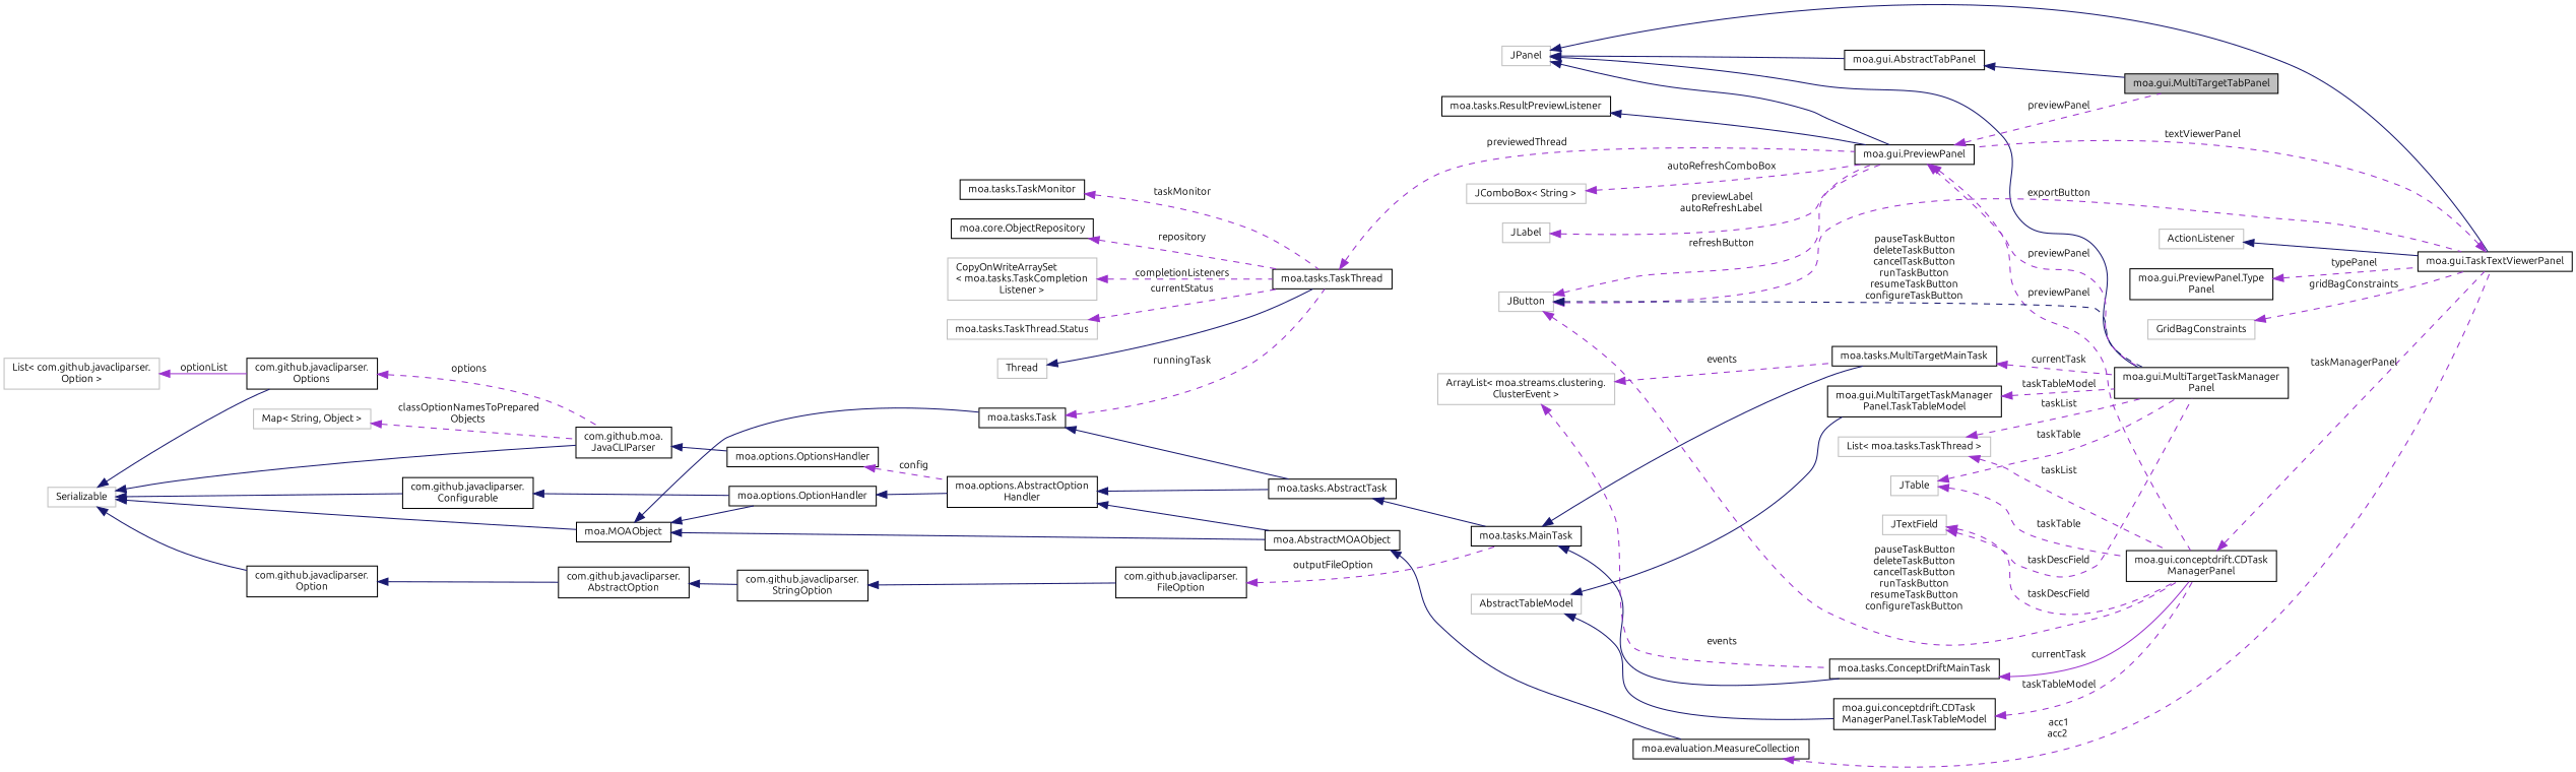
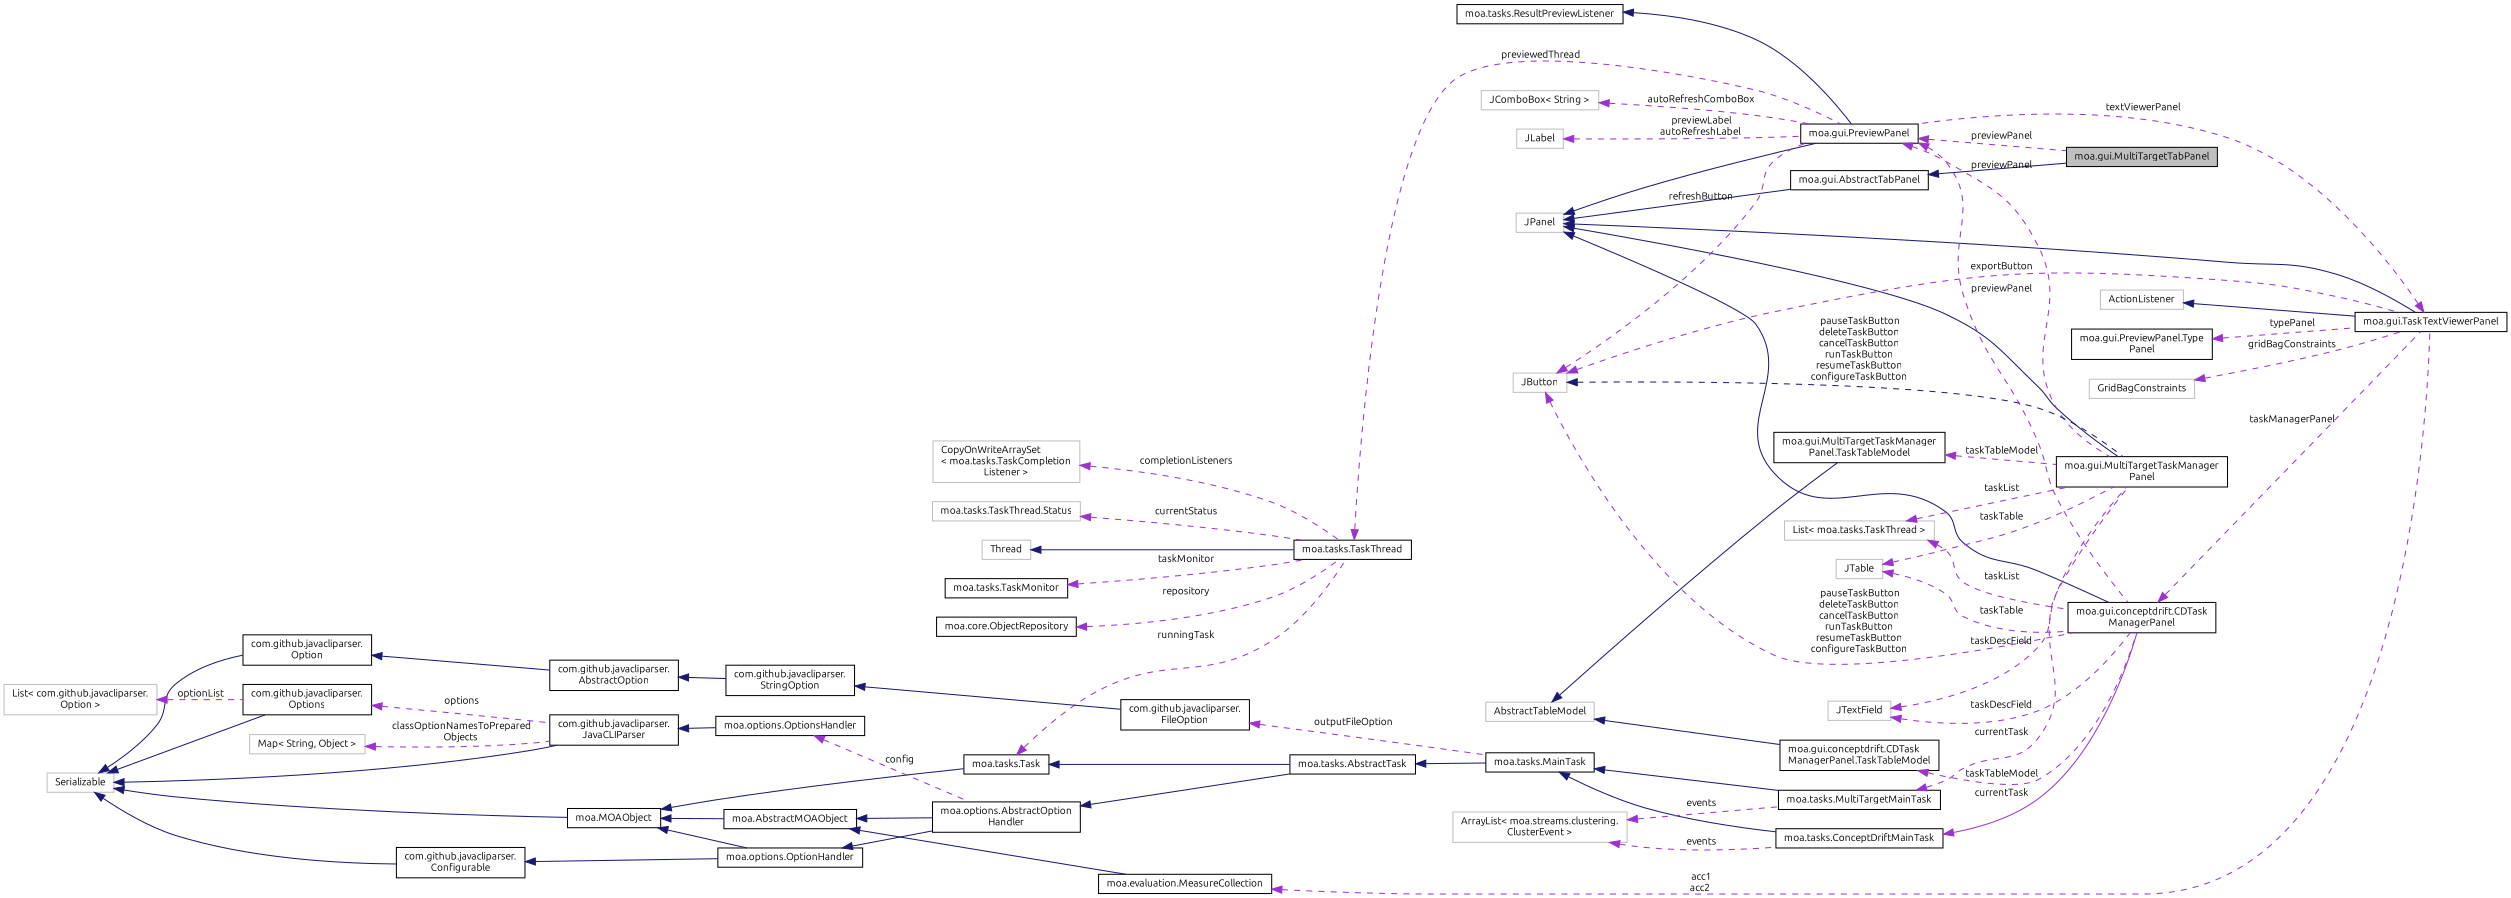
  digraph {
    fontname=Ubuntu
    rankdir=LR
    node [color=black fillcolor=white fontname=Ubuntu fontsize=10 shape=record style=filled]
    edge [color=darkorchid3 dir=back fontname=Ubuntu fontsize=10 labelfontname=Helvetica labelfontsize=10 style=dashed]
    n1 [fillcolor=grey75 fontcolor=black height=0.2 label="moa.gui.MultiTargetTabPanel" width=0.4]
    n2 [height=0.2 label="moa.gui.AbstractTabPanel" width=0.4]
    n3 [color=grey75 height=0.2 label=JPanel width=0.4]
    n4 [height=0.2 label="moa.gui.PreviewPanel" width=0.4]
    n5 [height=0.2 label="moa.gui.TaskTextViewerPanel" width=0.4]
    n6 [height=0.2 label="moa.gui.conceptdrift.CDTask\lManagerPanel" width=0.4]
    n7 [height=0.2 label="moa.gui.MultiTargetTaskManager\lPanel" width=0.4]
    n8 [height=0.2 label="moa.tasks.ResultPreviewListener" width=0.4]
    n9 [color=grey75 height=0.2 label=ActionListener width=0.4]
    n10 [height=0.2 label="moa.gui.PreviewPanel.Type\lPanel" width=0.4]
    n11 [color=grey75 height=0.2 label=GridBagConstraints width=0.4]
    n12 [color=grey75 height=0.2 label=JButton width=0.4]
    n13 [height=0.2 label="moa.tasks.ConceptDriftMainTask" width=0.4]
    n14 [height=0.2 label="moa.tasks.MainTask" width=0.4]
    n15 [height=0.2 label="moa.tasks.MultiTargetMainTask" width=0.4]
    n16 [height=0.2 label="moa.tasks.AbstractTask" width=0.4]
    n17 [height=0.2 label="moa.options.AbstractOption\lHandler" width=0.4]
    n18 [height=0.2 label="moa.AbstractMOAObject" width=0.4]
    n19 [height=0.2 label="moa.evaluation.MeasureCollection" width=0.4]
    n20 [height=0.2 label="moa.MOAObject" width=0.4]
    n21 [height=0.2 label="moa.options.OptionHandler" width=0.4]
    n22 [height=0.2 label="moa.tasks.Task" width=0.4]
    n23 [height=0.2 label="moa.tasks.TaskThread" width=0.4]
    n24 [color=grey75 height=0.2 label=Serializable width=0.4]
    n25 [height=0.2 label="com.github.javacliparser.\lConfigurable" width=0.4]
-   n26 [height=0.2 label="com.github.moa.\lJavaCLIParser" width=0.4]
+   n26 [height=0.2 label="com.github.javacliparser.\lJavaCLIParser" width=0.4]
    n27 [height=0.2 label="com.github.javacliparser.\lOptions" width=0.4]
    n28 [height=0.2 label="com.github.javacliparser.\lOption" width=0.4]
    n29 [height=0.2 label="moa.options.OptionsHandler" width=0.4]
    n30 [height=0.2 label="com.github.javacliparser.\lAbstractOption" width=0.4]
    n31 [color=grey75 height=0.2 label="List\< com.github.javacliparser.\lOption \>" width=0.4]
    n32 [color=grey75 height=0.2 label="Map\< String, Object \>" width=0.4]
    n33 [height=0.2 label="com.github.javacliparser.\lFileOption" width=0.4]
    n34 [height=0.2 label="com.github.javacliparser.\lStringOption" width=0.4]
    n35 [color=grey75 height=0.2 label="ArrayList\< moa.streams.clustering.\lClusterEvent \>" width=0.4]
    n36 [color=grey75 height=0.2 label=JTextField width=0.4]
    n37 [height=0.2 label="moa.gui.conceptdrift.CDTask\lManagerPanel.TaskTableModel" width=0.4]
    n38 [color=grey75 height=0.2 label=AbstractTableModel width=0.4]
    n39 [height=0.2 label="moa.gui.MultiTargetTaskManager\lPanel.TaskTableModel" width=0.4]
    n40 [color=grey75 height=0.2 label=JTable width=0.4]
    n41 [color=grey75 height=0.2 label="List\< moa.tasks.TaskThread \>" width=0.4]
    n42 [color=grey75 height=0.2 label="JComboBox\< String \>" width=0.4]
    n43 [color=grey75 height=0.2 label=Thread width=0.4]
    n44 [height=0.2 label="moa.tasks.TaskMonitor" width=0.4]
    n45 [height=0.2 label="moa.core.ObjectRepository" width=0.4]
    n46 [color=grey75 height=0.2 label="CopyOnWriteArraySet\l\< moa.tasks.TaskCompletion\lListener \>" width=0.4]
    n47 [color=grey75 height=0.2 label="moa.tasks.TaskThread.Status" width=0.4]
    n48 [color=grey75 height=0.2 label=JLabel width=0.4]
    n2 -> n1 [color=midnightblue style=solid]
    n3 -> n2 [color=midnightblue style=solid]
    n3 -> n4 [color=midnightblue style=solid]
    n3 -> n5 [color=midnightblue style=solid]
+   n3 -> n6 [color=midnightblue style=solid]
    n3 -> n7 [color=midnightblue style=solid]
    n4 -> n1 [label=" previewPanel"]
    n4 -> n6 [label=" previewPanel"]
    n4 -> n7 [label=" previewPanel"]
    n5 -> n4 [label=" textViewerPanel"]
    n6 -> n5 [label=" taskManagerPanel"]
    n8 -> n4 [color=midnightblue style=solid]
    n9 -> n5 [color=midnightblue style=solid]
    n10 -> n5 [label=" typePanel"]
    n11 -> n5 [label=" gridBagConstraints"]
    n12 -> n4 [label=" refreshButton"]
    n12 -> n5 [label=" exportButton"]
    n12 -> n6 [label=" pauseTaskButton\ndeleteTaskButton\ncancelTaskButton\nrunTaskButton\nresumeTaskButton\nconfigureTaskButton"]
    n12 -> n7 [color=midnightblue label=" pauseTaskButton\ndeleteTaskButton\ncancelTaskButton\nrunTaskButton\nresumeTaskButton\nconfigureTaskButton"]
    n13 -> n6 [label=" currentTask" style=solid]
    n14 -> n13 [color=midnightblue style=solid]
    n14 -> n15 [color=midnightblue style=solid]
    n15 -> n7 [label=" currentTask"]
    n16 -> n14 [color=midnightblue style=solid]
    n17 -> n16 [color=midnightblue style=solid]
-   n17 -> n18 [color=midnightblue style=solid]
+   n18 -> n17 [color=midnightblue style=solid]
    n18 -> n19 [color=midnightblue style=solid]
    n19 -> n5 [label=" acc1\nacc2"]
    n20 -> n18 [color=midnightblue style=solid]
    n20 -> n21 [color=midnightblue style=solid]
    n20 -> n22 [color=midnightblue style=solid]
    n21 -> n17 [color=midnightblue style=solid]
    n22 -> n16 [color=midnightblue style=solid]
    n22 -> n23 [label=" runningTask"]
    n23 -> n4 [label=" previewedThread"]
    n24 -> n20 [color=midnightblue style=solid]
    n24 -> n25 [color=midnightblue style=solid]
    n24 -> n26 [color=midnightblue style=solid]
    n24 -> n27 [color=midnightblue style=solid]
    n24 -> n28 [color=midnightblue style=solid]
    n25 -> n21 [color=midnightblue style=solid]
    n26 -> n29 [color=midnightblue style=solid]
    n27 -> n26 [label=" options"]
    n28 -> n30 [color=midnightblue style=solid]
    n29 -> n17 [label=" config"]
    n30 -> n34 [color=midnightblue style=solid]
-   n31 -> n27 [label=" optionList" style=solid]
+   n31 -> n27 [label=" optionList"]
    n32 -> n26 [label=" classOptionNamesToPrepared\lObjects"]
    n33 -> n14 [label=" outputFileOption"]
    n34 -> n33 [color=midnightblue style=solid]
    n35 -> n13 [label=" events"]
    n35 -> n15 [label=" events"]
    n36 -> n6 [label=" taskDescField"]
    n36 -> n7 [label=" taskDescField"]
    n37 -> n6 [label=" taskTableModel"]
    n38 -> n37 [color=midnightblue style=solid]
    n38 -> n39 [color=midnightblue style=solid]
    n39 -> n7 [label=" taskTableModel"]
    n40 -> n6 [label=" taskTable"]
    n40 -> n7 [label=" taskTable"]
    n41 -> n6 [label=" taskList"]
    n41 -> n7 [label=" taskList"]
    n42 -> n4 [label=" autoRefreshComboBox"]
    n43 -> n23 [color=midnightblue style=solid]
    n44 -> n23 [label=" taskMonitor"]
    n45 -> n23 [label=" repository"]
    n46 -> n23 [label=" completionListeners"]
    n47 -> n23 [label=" currentStatus"]
    n48 -> n4 [label=" previewLabel\nautoRefreshLabel"]
  }
